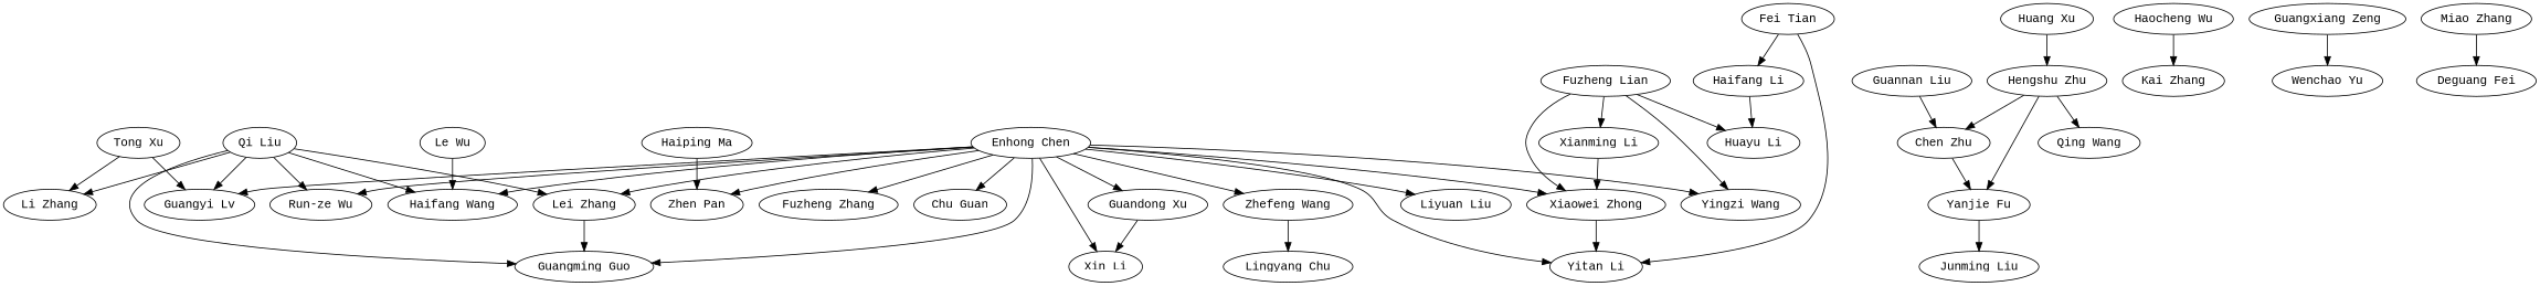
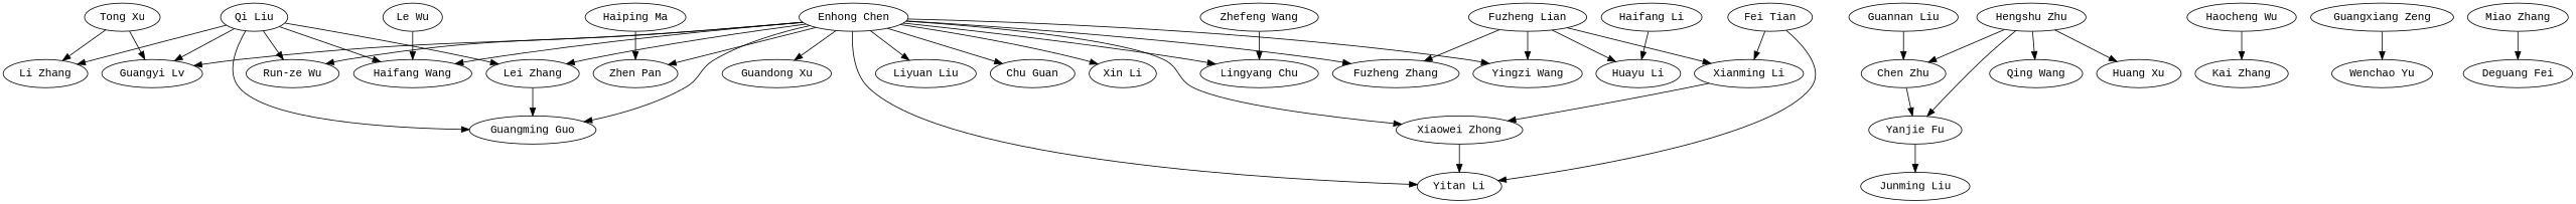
  strict digraph {
    fontname="Liberation Mono"
    node [fontname="Liberation Mono"]
    edge [fontname="Liberation Mono"]
    "Haiping Ma"
    "Zhen Pan"
    n3 [label="Haifang Wang"]
    "Qi Liu"
    "Li Zhang"
    "Lei Zhang"
    "Guangming Guo"
    "Guangyi Lv"
    "Run-ze Wu"
    "Chen Zhu"
    "Yanjie Fu"
    "Junming Liu"
    "Enhong Chen"
    "Yingzi Wang"
    "Lingyang Chu"
    "Yitan Li"
    "Liyuan Liu"
    "Fuzheng Zhang"
    "Chu Guan"
    "Xin Li"
    "Guandong Xu"
    "Xiaowei Zhong"
    "Le Wu"
    "Zhefeng Wang"
    "Fei Tian"
    "Haifang Li"
    "Huayu Li"
    "Hengshu Zhu"
    "Qing Wang"
    "Huang Xu"
    "Guannan Liu"
    "Haocheng Wu"
    "Kai Zhang"
    "Tong Xu"
    n35 [label="Fuzheng Lian"]
    "Xianming Li"
    "Guangxiang Zeng"
    "Wenchao Yu"
    n39 [label="Deguang Fei"]
    "Miao Zhang"
    "Haiping Ma" -> "Zhen Pan"
    "Qi Liu" -> n3
    "Qi Liu" -> "Li Zhang"
    "Qi Liu" -> "Lei Zhang"
    "Qi Liu" -> "Guangming Guo"
    "Qi Liu" -> "Guangyi Lv"
    "Qi Liu" -> "Run-ze Wu"
    "Lei Zhang" -> "Guangming Guo"
    "Chen Zhu" -> "Yanjie Fu"
    "Yanjie Fu" -> "Junming Liu"
    "Enhong Chen" -> "Zhen Pan"
    "Enhong Chen" -> n3
    "Enhong Chen" -> "Lei Zhang"
    "Enhong Chen" -> "Guangming Guo"
    "Enhong Chen" -> "Guangyi Lv"
    "Enhong Chen" -> "Run-ze Wu"
    "Enhong Chen" -> "Yingzi Wang"
-   "Enhong Chen" -> "Zhefeng Wang"
+   "Enhong Chen" -> "Lingyang Chu"
    "Enhong Chen" -> "Yitan Li"
    "Enhong Chen" -> "Liyuan Liu"
    "Enhong Chen" -> "Fuzheng Zhang"
    "Enhong Chen" -> "Chu Guan"
    "Enhong Chen" -> "Xin Li"
    "Enhong Chen" -> "Guandong Xu"
    "Enhong Chen" -> "Xiaowei Zhong"
-   "Guandong Xu" -> "Xin Li"
    "Xiaowei Zhong" -> "Yitan Li"
    "Le Wu" -> n3
    "Zhefeng Wang" -> "Lingyang Chu"
    "Fei Tian" -> "Yitan Li"
-   "Fei Tian" -> "Haifang Li"
+   "Fei Tian" -> "Xianming Li"
    "Haifang Li" -> "Huayu Li"
    "Hengshu Zhu" -> "Chen Zhu"
    "Hengshu Zhu" -> "Yanjie Fu"
    "Hengshu Zhu" -> "Qing Wang"
-   "Huang Xu" -> "Hengshu Zhu"
+   "Hengshu Zhu" -> "Huang Xu"
    "Guannan Liu" -> "Chen Zhu"
    "Haocheng Wu" -> "Kai Zhang"
    "Tong Xu" -> "Li Zhang"
    "Tong Xu" -> "Guangyi Lv"
    n35 -> "Yingzi Wang"
-   n35 -> "Xiaowei Zhong"
+   n35 -> "Fuzheng Zhang"
    n35 -> "Huayu Li"
    n35 -> "Xianming Li"
    "Xianming Li" -> "Xiaowei Zhong"
    "Guangxiang Zeng" -> "Wenchao Yu"
    "Miao Zhang" -> n39
  }
